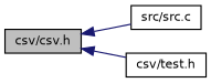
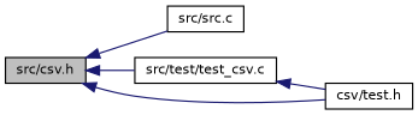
  digraph {
    rankdir=LR
    node [color=black fillcolor=white fontname=Helvetica fontsize=10 shape=record style=filled]
    edge [color=midnightblue dir=back fontname=Helvetica fontsize=10 labelfontname=Helvetica labelfontsize=10 style=solid]
-   n1 [fillcolor=grey75 fontcolor=black height=0.2 label="csv/csv.h" width=0.4]
+   n1 [fillcolor=grey75 fontcolor=black height=0.2 label="src/csv.h" width=0.4]
    n2 [height=0.2 label="src/src.c" width=0.4]
+   n3 [height=0.2 label="src/test/test_csv.c" width=0.4]
    n4 [height=0.2 label="csv/test.h" width=0.4]
    n1 -> n2
+   n1 -> n3
    n1 -> n4
+   n3 -> n4
  }
